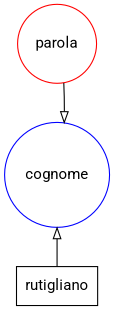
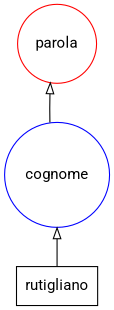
  digraph {
    fontname=Roboto
    rankdir=BT
    node [fontname=Roboto shape=circle]
    edge [arrowhead=empty fontname=Roboto]
    n1 [label=rutigliano shape=box]
    n2 [color=red label=parola]
    n3 [color=blue label=cognome]
    subgraph sub_1 {
      rank=source
      n1
    }
    subgraph sub_2 {
      rank=same
      n2
    }
    subgraph sub_3 {
      rank=same
      n3
    }
    subgraph sub_4 {
      rank=same
    }
    subgraph sub_5 {
      rank=same
    }
    n1 -> n3
-   n2 -> n3
+   n3 -> n2
  }
